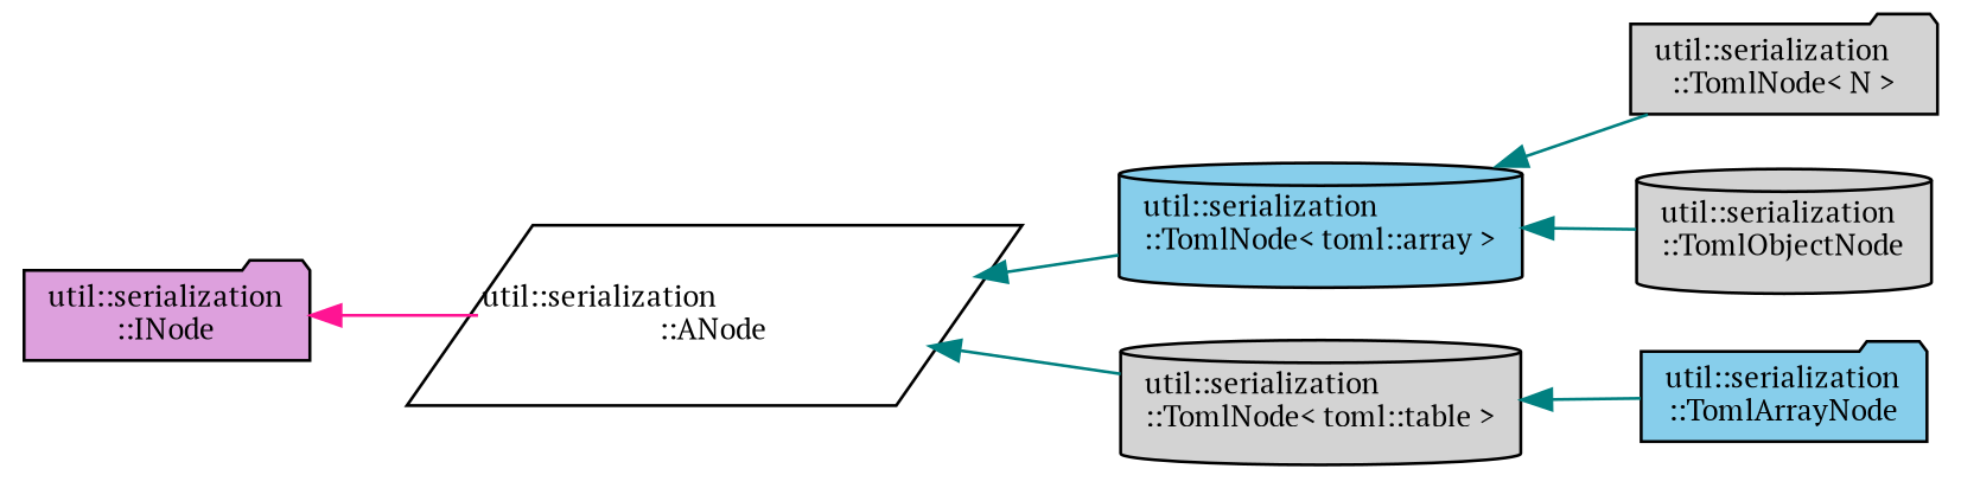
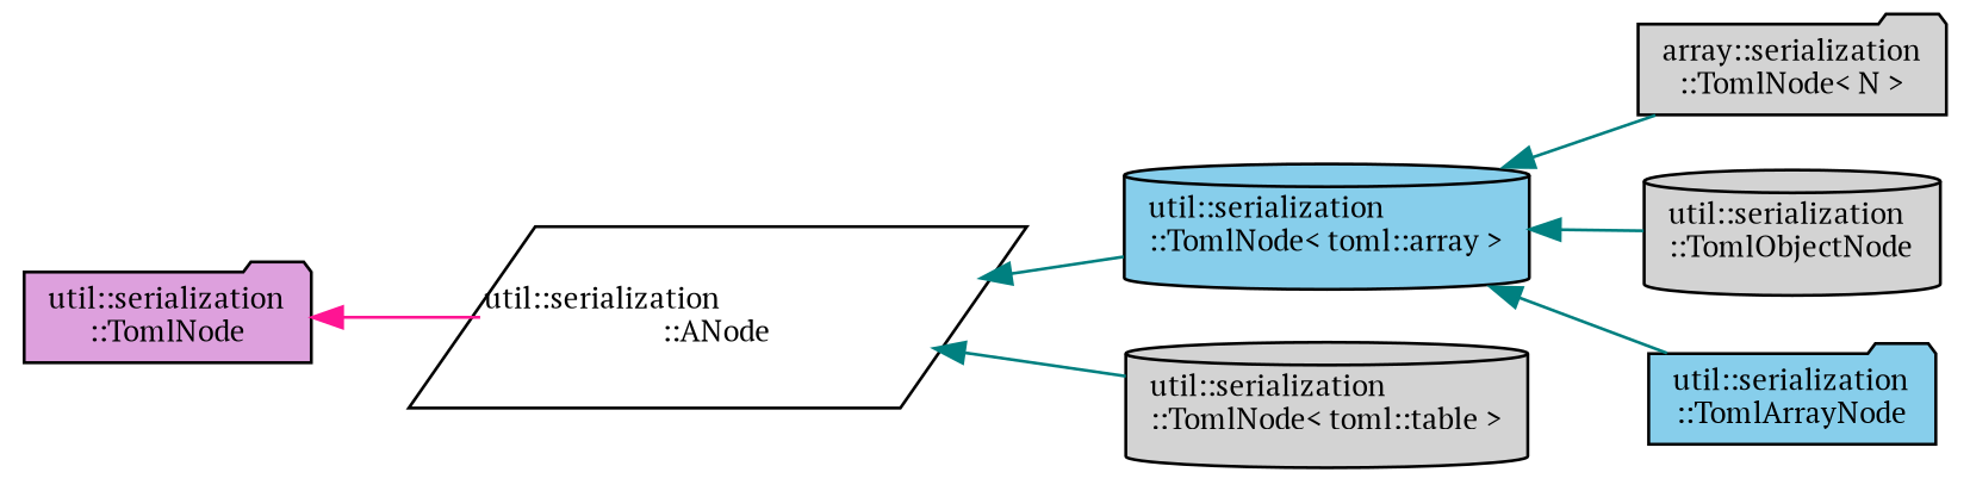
  digraph {
    fontname="PT Serif"
    rankdir=LR
    node [color=black fillcolor=lightgrey fontname="PT Serif" fontsize=10 shape=cylinder style=filled]
    edge [color=teal dir=back fontname="PT Serif" fontsize=10 labelfontname=Helvetica labelfontsize=10 style=solid]
    n1 [fillcolor=white fontcolor=black height=0.2 label="util::serialization\l::ANode" shape=parallelogram width=0.4]
    n2 [fillcolor=skyblue height=0.2 label="util::serialization\l::TomlNode\< toml::array \>" width=0.4]
    n3 [height=0.2 label="util::serialization\l::TomlNode\< toml::table \>" width=0.4]
-   n4 [height=0.2 label="util::serialization\l::TomlNode\< N \>" shape=folder width=0.4]
+   n4 [height=0.2 label="array::serialization\l::TomlNode\< N \>" shape=folder width=0.4]
    n5 [fillcolor=skyblue height=0.2 label="util::serialization\l::TomlArrayNode" shape=folder width=0.4]
    n6 [height=0.2 label="util::serialization\l::TomlObjectNode" width=0.4]
-   n7 [fillcolor=plum height=0.2 label="util::serialization\l::INode" shape=folder width=0.4]
+   n7 [fillcolor=plum height=0.2 label="util::serialization\l::TomlNode" shape=folder width=0.4]
    n1 -> n2
    n1 -> n3
    n2 -> n4
-   n3 -> n5
+   n2 -> n5
    n2 -> n6
    n7 -> n1 [color=deeppink]
  }
